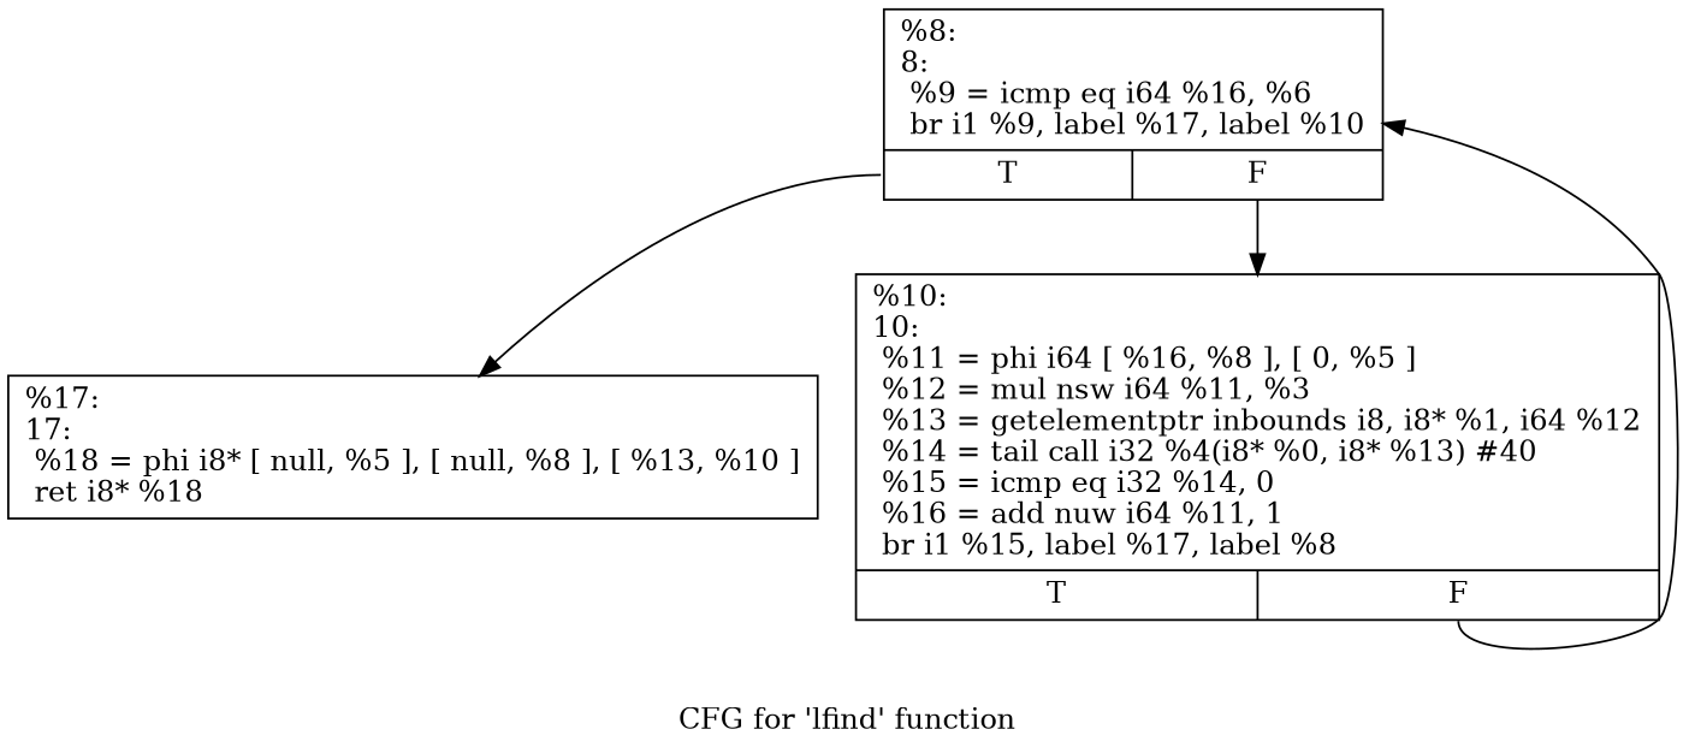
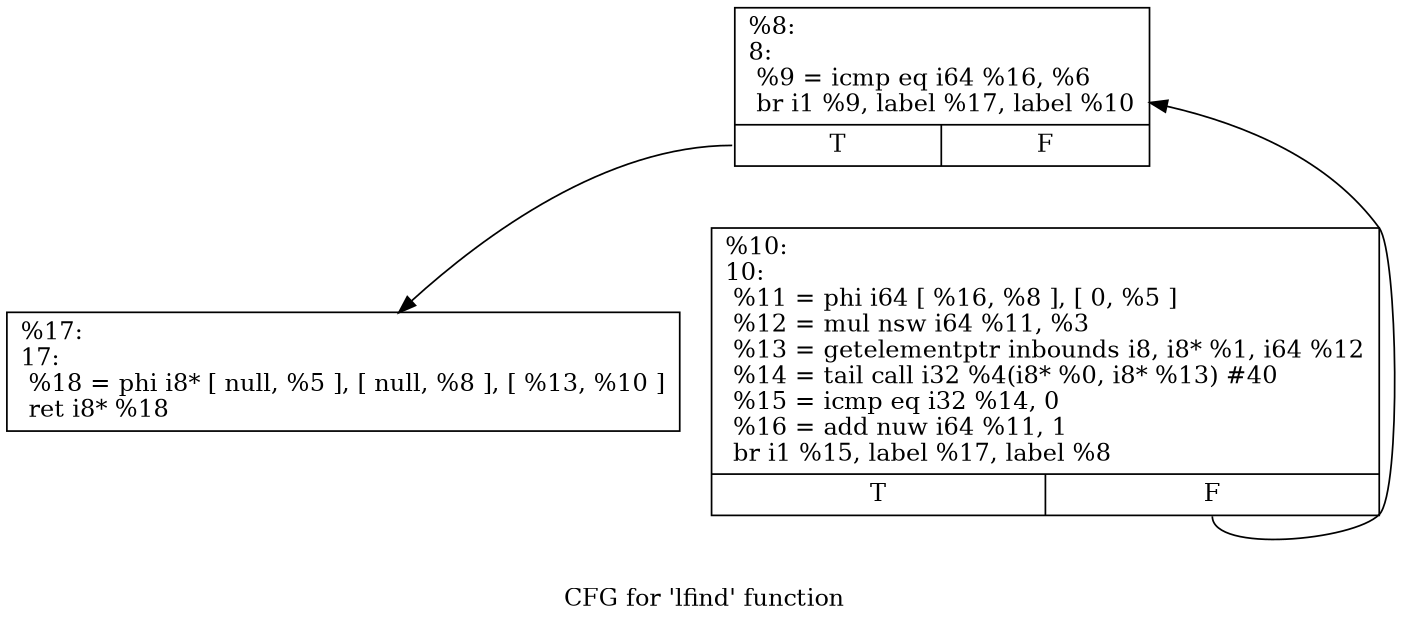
  digraph {
    label="CFG for 'lfind' function"
    node [shape=record]
    edge [tailport=s1]
    n1 [label="{%17:\l17:                                               \l  %18 = phi i8* [ null, %5 ], [ null, %8 ], [ %13, %10 ]\l  ret i8* %18\l}"]
    n2 [label="{%10:\l10:                                               \l  %11 = phi i64 [ %16, %8 ], [ 0, %5 ]\l  %12 = mul nsw i64 %11, %3\l  %13 = getelementptr inbounds i8, i8* %1, i64 %12\l  %14 = tail call i32 %4(i8* %0, i8* %13) #40\l  %15 = icmp eq i32 %14, 0\l  %16 = add nuw i64 %11, 1\l  br i1 %15, label %17, label %8\l|{<s0>T|<s1>F}}"]
    n3 [label="{%8:\l8:                                                \l  %9 = icmp eq i64 %16, %6\l  br i1 %9, label %17, label %10\l|{<s0>T|<s1>F}}"]
    n2 -> n3
    n3 -> n1 [tailport=s0]
-   n3 -> n2
  }
